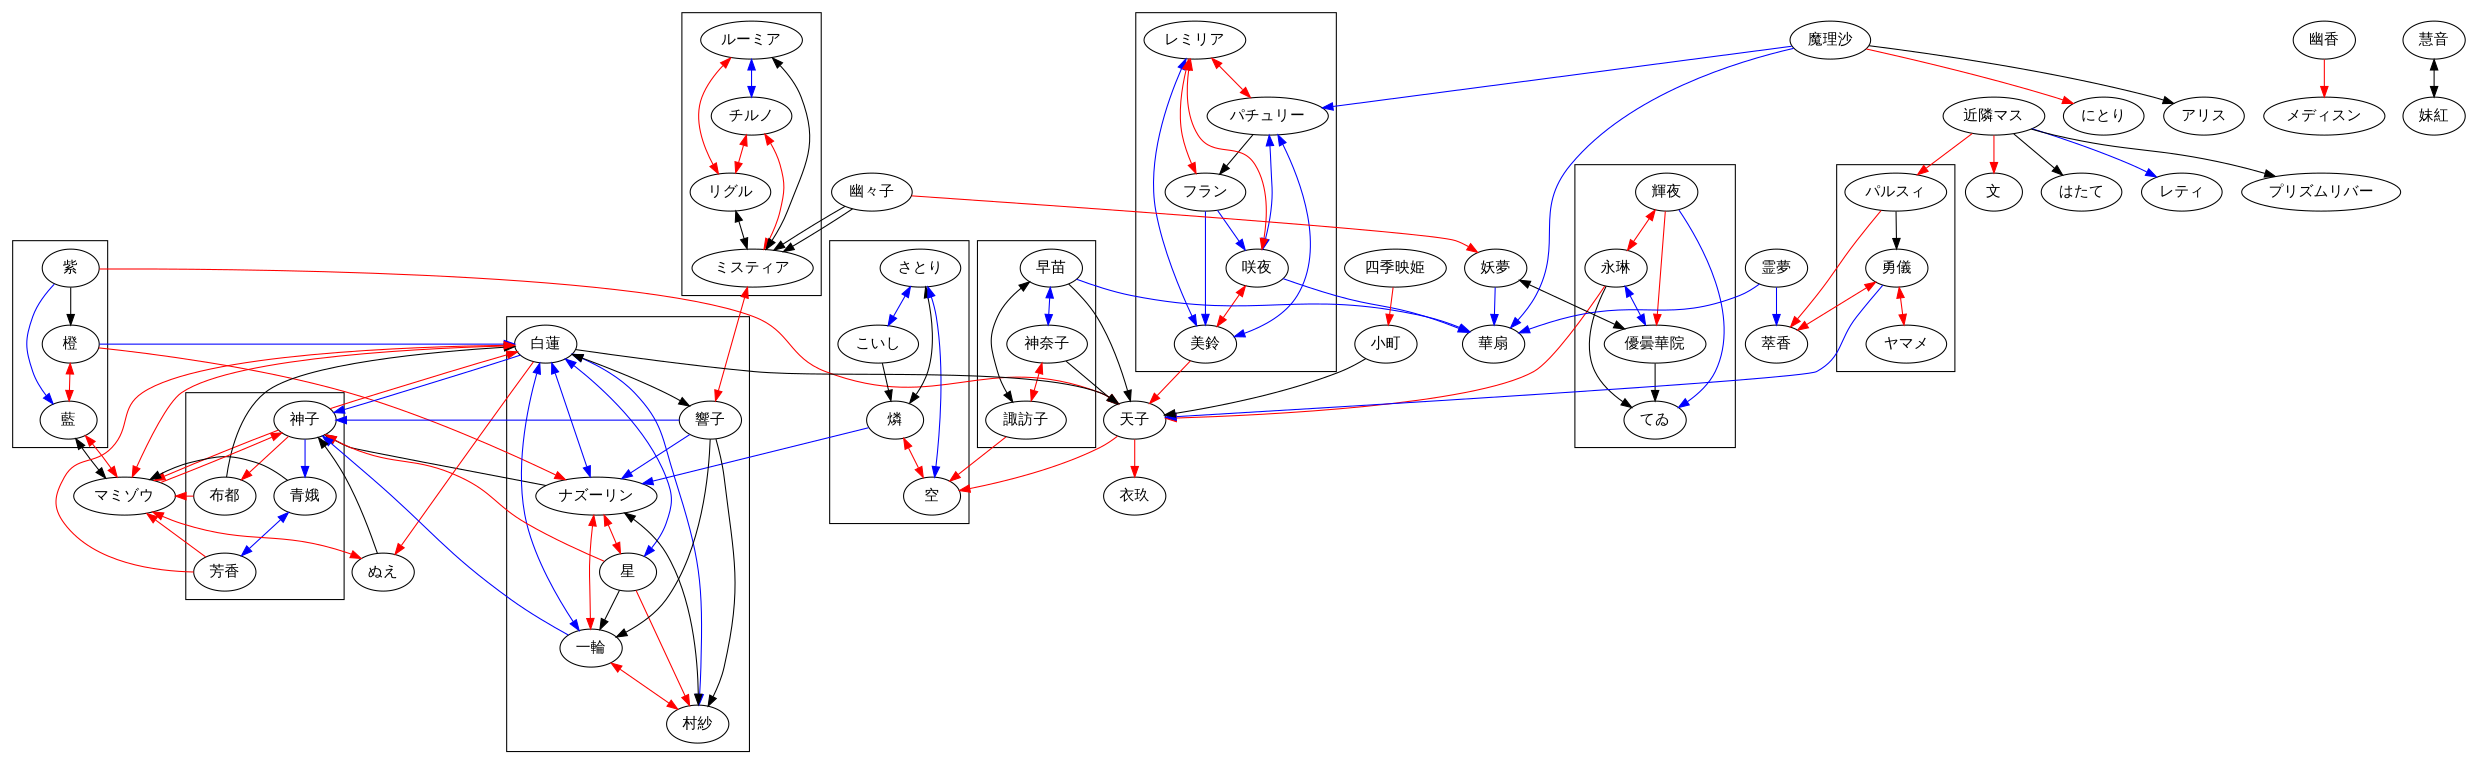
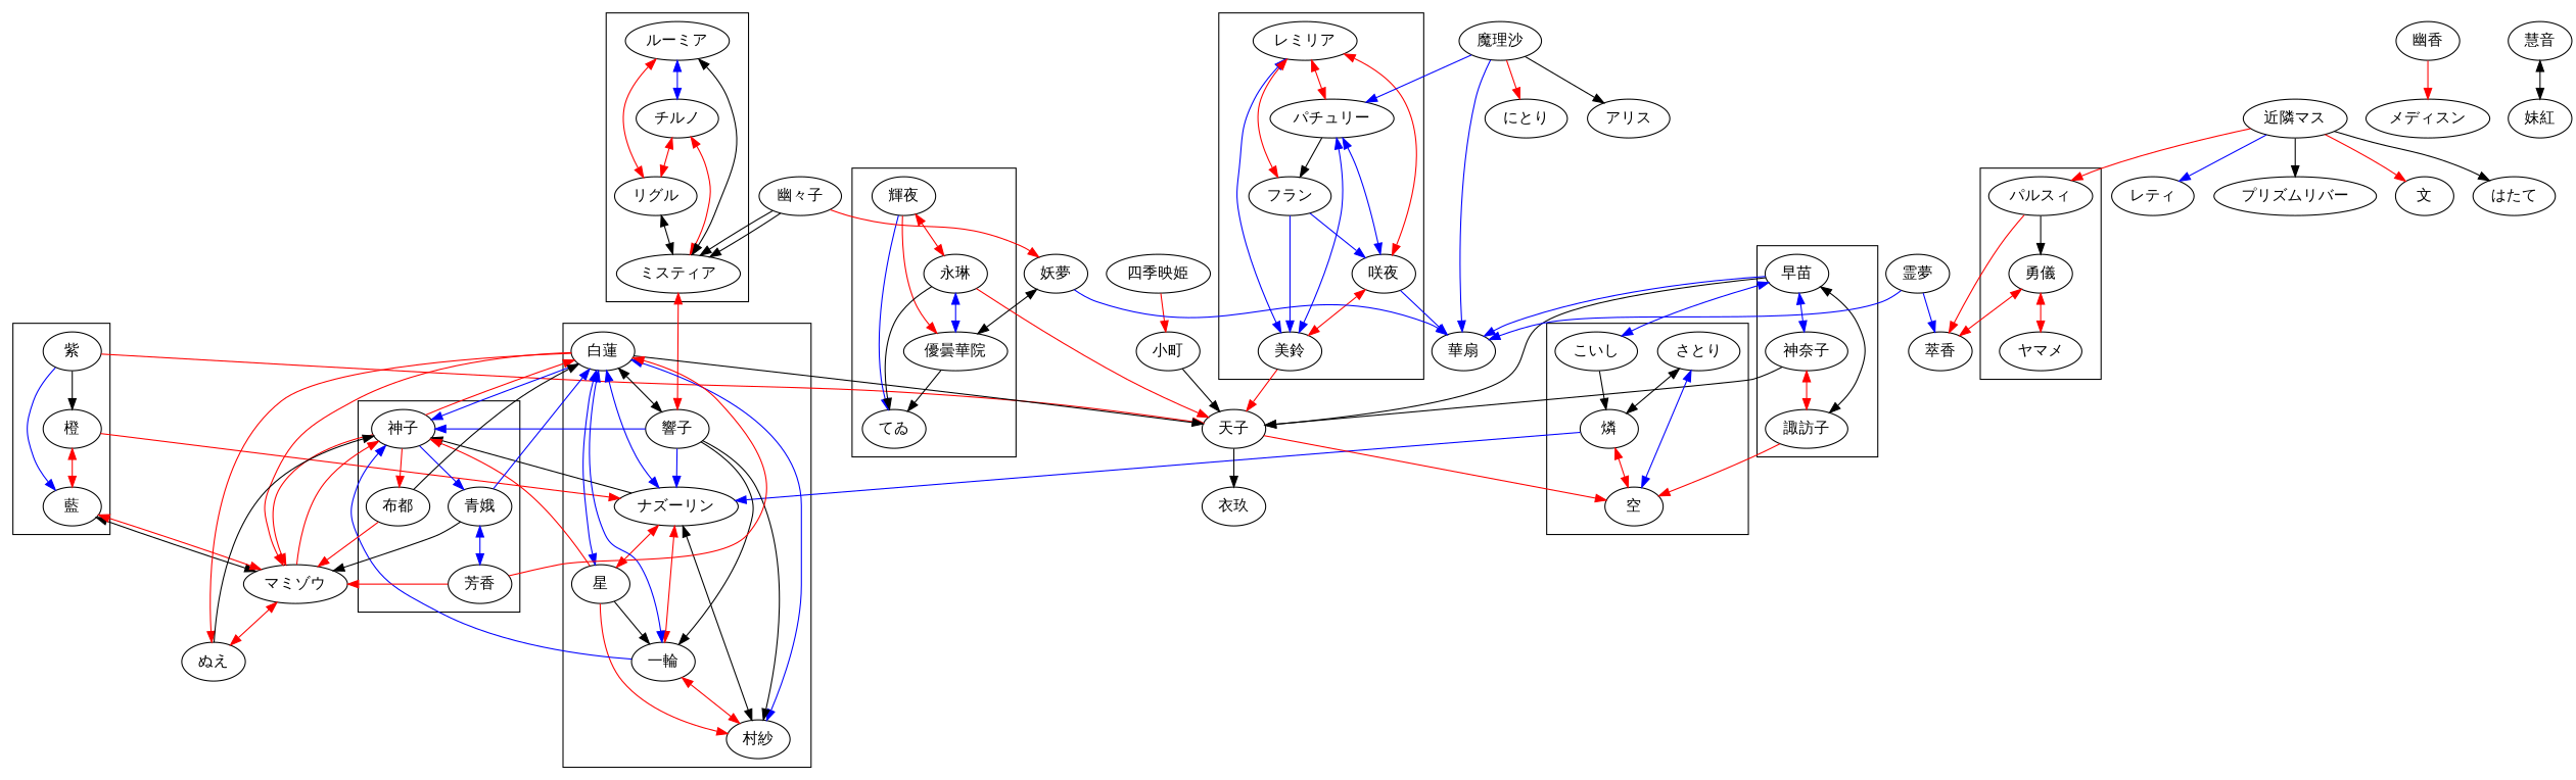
  digraph {
    edge [color=red dir=both]
    "ルーミア"
    "チルノ"
    "リグル"
    "ミスティア"
    "美鈴"
    "パチュリー"
    "咲夜"
    "レミリア"
    "フラン"
    "早苗"
    "神奈子"
    "諏訪子"
    "橙"
    "藍"
    "紫"
    "さとり"
    "燐"
    "空"
    "こいし"
    "ナズーリン"
    "白蓮"
    "星"
    "村紗"
    "一輪"
    "響子"
    "てゐ"
    "優曇華院"
    "輝夜"
    "永琳"
    "ヤマメ"
    "パルスィ"
    "勇儀"
    "神子"
    "布都"
    "青娥"
    "芳香"
    "天子"
    "華扇"
    "マミゾウ"
    "ぬえ"
    "萃香"
    "衣玖"
    "四季映姫"
    "小町"
    "霊夢"
    "妖夢"
    "魔理沙"
    "にとり"
    "アリス"
    "幽々子"
    "幽香"
    "メディスン"
    "近隣マス"
    "レティ"
    "プリズムリバー"
    "文"
    "はたて"
    "慧音"
    "妹紅"
    subgraph cluster_1 {
      "ルーミア"
      "チルノ"
      "リグル"
      "ミスティア"
    }
    subgraph cluster_2 {
      "美鈴"
      "パチュリー"
      "咲夜"
      "レミリア"
      "フラン"
    }
    subgraph cluster_3 {
      "早苗"
      "神奈子"
      "諏訪子"
    }
    subgraph cluster_4 {
      "橙"
      "藍"
      "紫"
    }
    subgraph cluster_5 {
      "さとり"
      "燐"
      "空"
      "こいし"
    }
    subgraph cluster_6 {
      "ナズーリン"
      "白蓮"
      "星"
      "村紗"
      "一輪"
      "響子"
    }
    subgraph cluster_7 {
      "てゐ"
      "優曇華院"
      "輝夜"
      "永琳"
    }
    subgraph cluster_8 {
      "ヤマメ"
      "パルスィ"
      "勇儀"
    }
    subgraph cluster_9 {
      "神子"
      "布都"
      "青娥"
      "芳香"
    }
    "ルーミア" -> "チルノ" [color=blue]
    "ルーミア" -> "リグル"
    "チルノ" -> "リグル"
    "チルノ" -> "ミスティア"
    "リグル" -> "ミスティア" [color=black]
    "ミスティア" -> "ルーミア" [color=black]
    "ミスティア" -> "響子"
    "美鈴" -> "天子" [dir=arrow]
    "パチュリー" -> "美鈴" [color=blue]
    "パチュリー" -> "咲夜" [color=blue]
    "パチュリー" -> "フラン" [color=black dir=""]
    "咲夜" -> "美鈴"
    "咲夜" -> "華扇" [color=blue dir=""]
    "レミリア" -> "美鈴" [color=blue]
    "レミリア" -> "パチュリー"
    "レミリア" -> "咲夜"
    "レミリア" -> "フラン"
    "フラン" -> "美鈴" [color=blue dir=""]
    "フラン" -> "咲夜" [color=blue dir=""]
    "早苗" -> "神奈子" [color=blue]
    "早苗" -> "天子" [color=black dir=arrow]
    "早苗" -> "華扇" [color=blue dir=""]
    "神奈子" -> "諏訪子"
    "神奈子" -> "天子" [color=black dir=arrow]
    "諏訪子" -> "早苗" [color=black]
    "諏訪子" -> "空" [dir=""]
    "橙" -> "藍"
    "橙" -> "ナズーリン" [dir=arrow]
    "藍" -> "マミゾウ" [color=black]
    "紫" -> "橙" [color=black dir=""]
    "紫" -> "藍" [color=blue dir=""]
    "紫" -> "天子" [dir=arrow]
    "さとり" -> "燐" [color=black]
    "さとり" -> "空" [color=blue]
-   "さとり" -> "こいし" [color=blue]
+   "早苗" -> "こいし" [color=blue]
    "燐" -> "空"
    "燐" -> "ナズーリン" [color=blue dir=arrow]
    "こいし" -> "燐" [color=black dir=""]
    "ナズーリン" -> "星"
    "ナズーリン" -> "一輪"
    "ナズーリン" -> "神子" [color=black dir=arrow]
    "白蓮" -> "ナズーリン" [color=blue]
    "白蓮" -> "星" [color=blue]
    "白蓮" -> "村紗" [color=blue]
    "白蓮" -> "一輪" [color=blue]
    "白蓮" -> "響子" [color=black]
    "白蓮" -> "神子" [color=blue dir=arrow]
    "白蓮" -> "天子" [color=black dir=arrow]
    "白蓮" -> "マミゾウ" [dir=""]
    "白蓮" -> "ぬえ" [dir=""]
    "星" -> "村紗" [dir=""]
    "星" -> "一輪" [color=black dir=""]
    "星" -> "神子" [dir=arrow]
    "村紗" -> "ナズーリン" [color=black]
    "一輪" -> "村紗"
    "一輪" -> "神子" [color=blue dir=arrow]
    "響子" -> "ナズーリン" [color=blue dir=""]
    "響子" -> "村紗" [color=black dir=""]
    "響子" -> "一輪" [color=black dir=""]
    "響子" -> "神子" [color=blue dir=arrow]
    "優曇華院" -> "てゐ" [color=black dir=""]
    "輝夜" -> "てゐ" [color=blue dir=""]
    "輝夜" -> "優曇華院" [dir=""]
    "輝夜" -> "永琳"
    "永琳" -> "てゐ" [color=black dir=""]
    "永琳" -> "優曇華院" [color=blue]
    "永琳" -> "天子" [dir=arrow]
    "パルスィ" -> "勇儀" [color=black dir=""]
    "パルスィ" -> "萃香" [dir=""]
    "勇儀" -> "ヤマメ"
-   "勇儀" -> "天子" [color=blue dir=arrow]
    "勇儀" -> "萃香"
    "神子" -> "白蓮" [dir=arrow]
    "神子" -> "布都" [dir=""]
    "神子" -> "青娥" [color=blue dir=""]
    "神子" -> "マミゾウ" [dir=arrow]
    "布都" -> "白蓮" [color=black dir=arrow]
    "布都" -> "マミゾウ" [dir=arrow]
-   "橙" -> "白蓮" [color=blue dir=arrow]
+   "青娥" -> "白蓮" [color=blue dir=arrow]
    "青娥" -> "芳香" [color=blue]
    "青娥" -> "マミゾウ" [color=black dir=arrow]
    "芳香" -> "白蓮" [dir=arrow]
    "芳香" -> "マミゾウ" [dir=arrow]
    "天子" -> "空" [dir=""]
-   "天子" -> "衣玖" [dir=""]
+   "天子" -> "衣玖" [color=black dir=""]
    "マミゾウ" -> "藍"
    "マミゾウ" -> "神子" [dir=arrow]
    "マミゾウ" -> "ぬえ"
    "ぬえ" -> "神子" [color=black dir=arrow]
    "四季映姫" -> "小町" [dir=""]
    "小町" -> "天子" [color=black dir=arrow]
    "霊夢" -> "華扇" [color=blue dir=""]
    "霊夢" -> "萃香" [color=blue dir=""]
    "妖夢" -> "優曇華院" [color=black]
    "妖夢" -> "華扇" [color=blue dir=""]
    "魔理沙" -> "パチュリー" [color=blue dir=""]
    "魔理沙" -> "華扇" [color=blue dir=""]
    "魔理沙" -> "にとり" [dir=""]
    "魔理沙" -> "アリス" [color=black dir=""]
    "幽々子" -> "ミスティア" [color=black dir=arrow]
    "幽々子" -> "ミスティア" [color=black dir=arrow]
    "幽々子" -> "妖夢" [dir=""]
    "幽香" -> "メディスン" [dir=""]
    "近隣マス" -> "パルスィ" [dir=arrow]
    "近隣マス" -> "レティ" [color=blue dir=""]
    "近隣マス" -> "プリズムリバー" [color=black dir=""]
    "近隣マス" -> "文" [dir=""]
    "近隣マス" -> "はたて" [color=black dir=""]
    "慧音" -> "妹紅" [color=black]
  }
